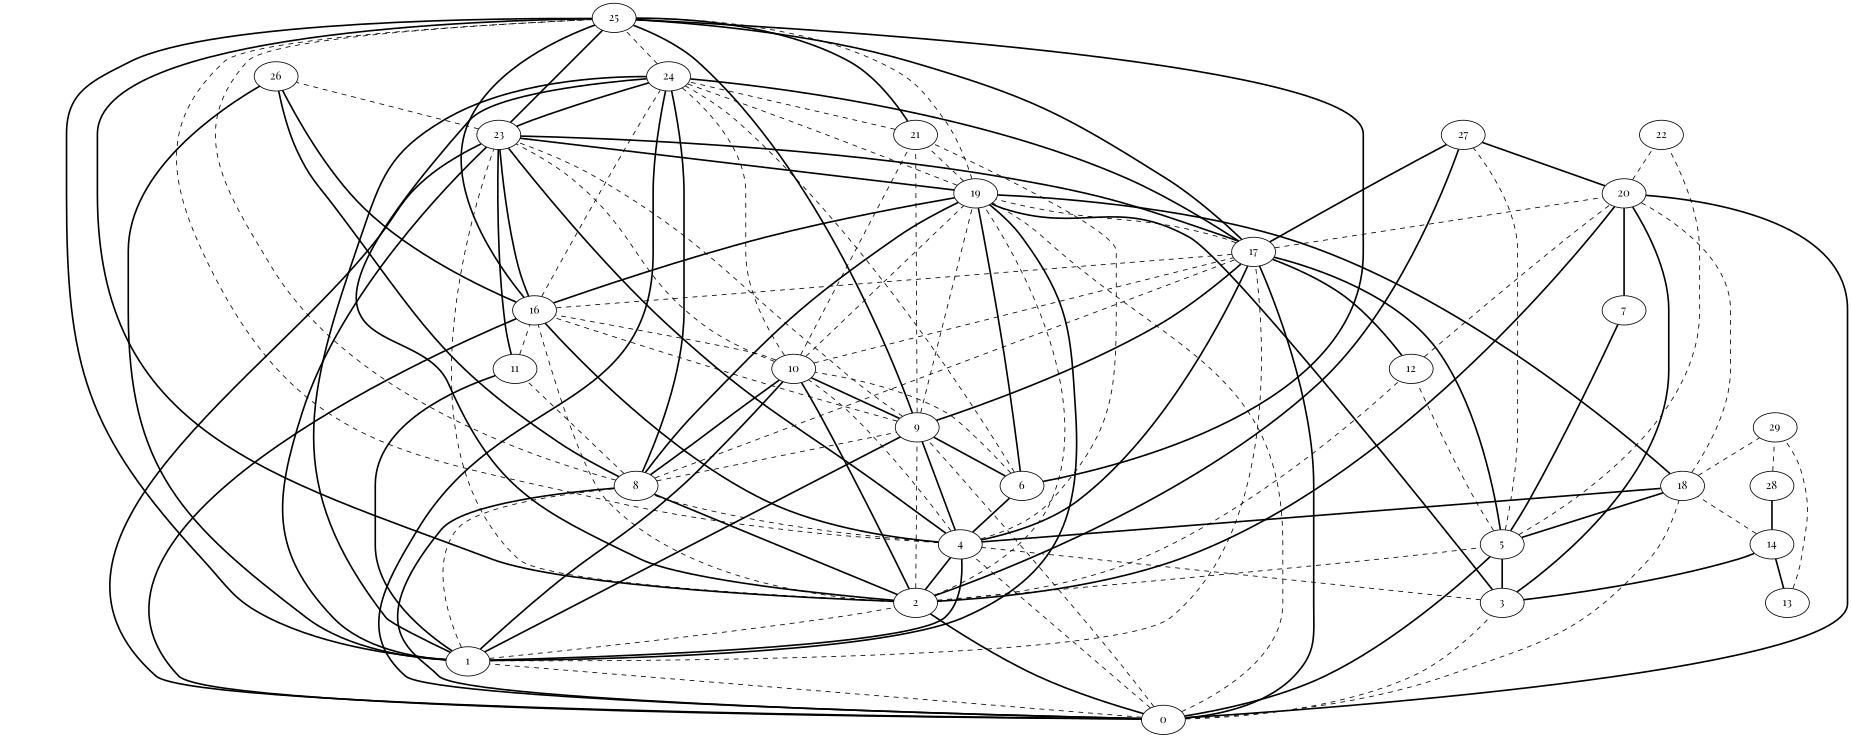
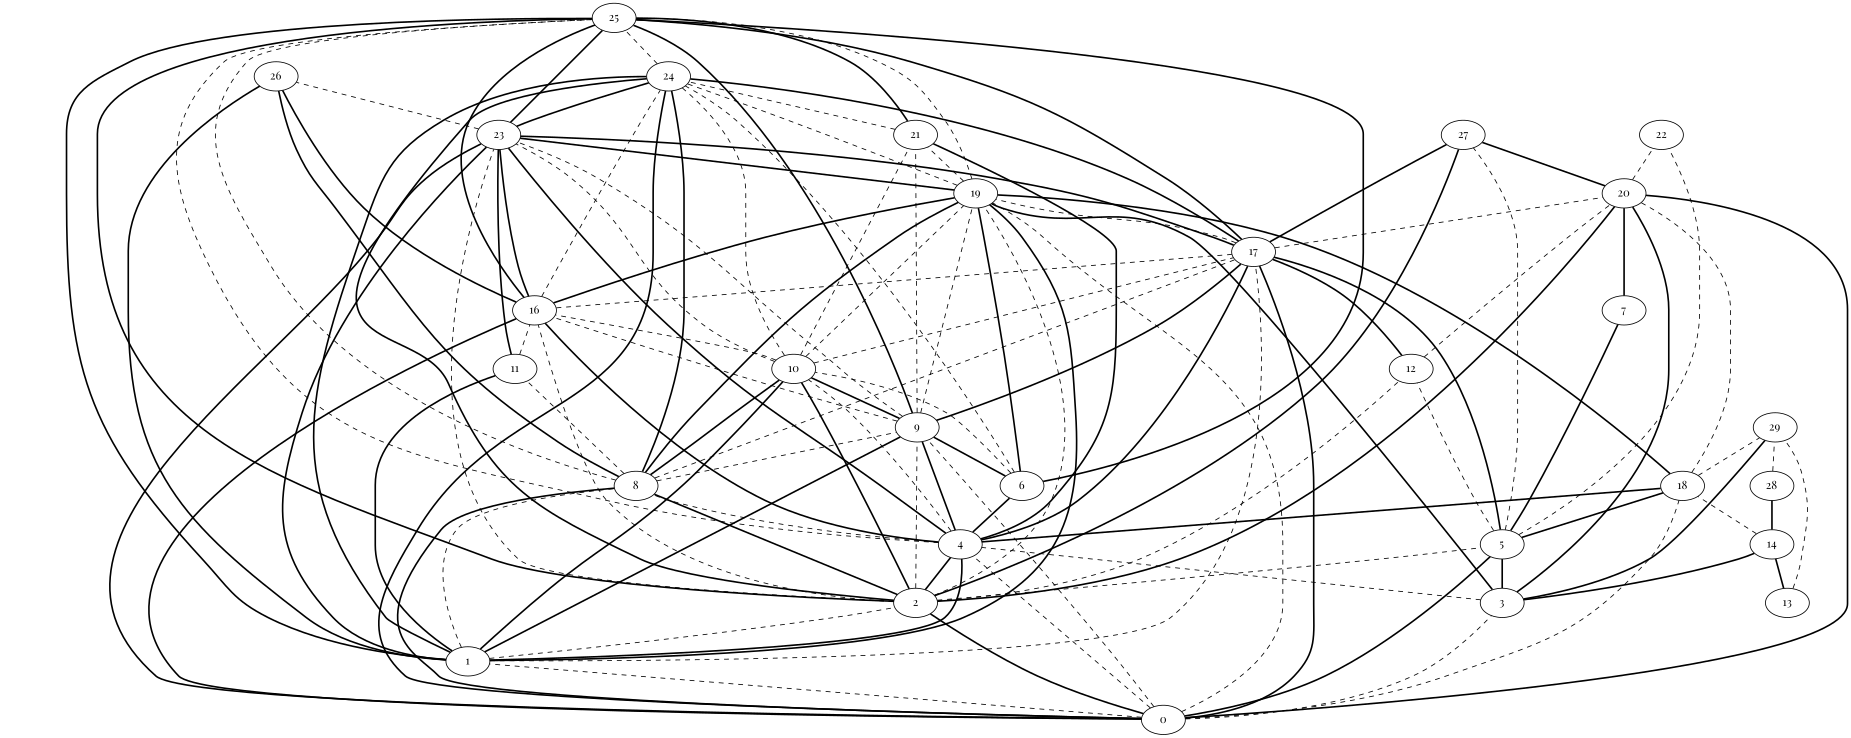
  digraph {
    fontname="Playfair Display"
    rankdir=BT
    node [fontname="Playfair Display"]
    edge [arrowhead=both fontname="Playfair Display" style=bold]
    0
    1
    2
    3
    4
    5
    8
    9
    16
    17
    18
    19
    20
    23
    24
    10
    11
    25
    26
    12
    27
    14
    29
    6
    21
    7
    22
    28
    13
    0 -> 1 [style=dashed]
    0 -> 2
    0 -> 3 [style=dashed]
    0 -> 4 [style=dashed]
    0 -> 5
    0 -> 8
    0 -> 9 [style=dashed]
    0 -> 16
    0 -> 17
    0 -> 18 [style=dashed]
    0 -> 19 [style=dashed]
    0 -> 20
    0 -> 23
    0 -> 24
    1 -> 2 [style=dashed]
    1 -> 4
    1 -> 8 [style=dashed]
    1 -> 9
    1 -> 17 [style=dashed]
    1 -> 19
    1 -> 23
    1 -> 24
    1 -> 10
    1 -> 11
    1 -> 25
    1 -> 26
    2 -> 4
    2 -> 5 [style=dashed]
    2 -> 8
    2 -> 9 [style=dashed]
    2 -> 16 [style=dashed]
    2 -> 19 [style=dashed]
    2 -> 20
    2 -> 23 [style=dashed]
    2 -> 24
    2 -> 10
    2 -> 25
    2 -> 12 [style=dashed]
    2 -> 27
    3 -> 4 [style=dashed]
    3 -> 5
    3 -> 19
    3 -> 20
    3 -> 14
+   3 -> 29
    4 -> 8 [style=dashed]
    4 -> 9
    4 -> 16
    4 -> 17
    4 -> 18
    4 -> 23
    4 -> 10 [style=dashed]
    4 -> 25 [style=dashed]
    4 -> 6
-   4 -> 21 [style=dashed]
+   4 -> 21
    5 -> 17
    5 -> 18
    5 -> 12 [style=dashed]
    5 -> 27 [style=dashed]
    5 -> 7
    5 -> 22 [style=dashed]
    8 -> 9 [style=dashed]
    8 -> 17 [style=dashed]
    8 -> 19
    8 -> 24
    8 -> 10
    8 -> 11 [style=dashed]
    8 -> 25 [style=dashed]
    8 -> 26
    9 -> 16 [style=dashed]
    9 -> 17
    9 -> 19 [style=dashed]
    9 -> 23 [style=dashed]
    9 -> 10
    9 -> 25
    9 -> 21 [style=dashed]
    16 -> 17 [style=dashed]
    16 -> 19
    16 -> 23
    16 -> 24 [style=dashed]
    16 -> 25
    16 -> 26
    17 -> 19 [style=dashed]
    17 -> 20 [style=dashed]
-   23 -> 17
+   17 -> 23
    17 -> 24
    17 -> 25
    17 -> 27
    18 -> 19
    18 -> 20 [style=dashed]
    18 -> 29 [style=dashed]
    19 -> 23
    19 -> 24 [style=dashed]
    19 -> 25 [style=dashed]
    19 -> 21 [style=dashed]
    20 -> 27
    20 -> 22 [style=dashed]
    23 -> 24
    23 -> 25
    23 -> 26 [style=dashed]
    24 -> 25 [style=dashed]
    10 -> 16 [style=dashed]
    10 -> 17 [style=dashed]
    10 -> 19 [style=dashed]
    10 -> 23 [style=dashed]
    10 -> 24 [style=dashed]
    10 -> 21 [style=dashed]
    11 -> 16 [style=dashed]
    11 -> 23
    12 -> 17
    12 -> 20 [style=dashed]
    14 -> 18 [style=dashed]
    14 -> 28
    6 -> 9
    6 -> 19
    6 -> 24 [style=dashed]
    6 -> 10 [style=dashed]
    6 -> 25
    21 -> 24 [style=dashed]
    21 -> 25
    7 -> 20
    28 -> 29 [style=dashed]
    13 -> 14
    13 -> 29 [style=dashed]
  }
